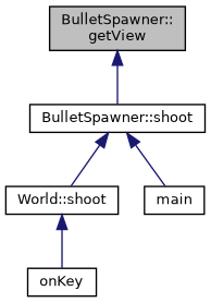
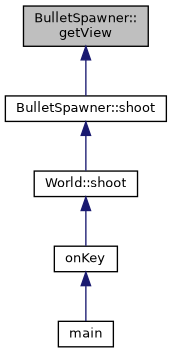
  digraph {
    rankdir=TB
    node [color=black fillcolor=white fontname=Helvetica fontsize=10 shape=record style=filled]
    edge [color=midnightblue dir=back fontname=Helvetica fontsize=10 labelfontname=Helvetica labelfontsize=10 style=solid]
    n1 [fillcolor=grey75 fontcolor=black height=0.2 label="BulletSpawner::\lgetView" width=0.4]
    n2 [height=0.2 label="BulletSpawner::shoot" width=0.4]
    n3 [height=0.2 label="World::shoot" width=0.4]
    n4 [height=0.2 label=onKey width=0.4]
    n5 [height=0.2 label=main width=0.4]
    n1 -> n2
    n2 -> n3
    n3 -> n4
-   n2 -> n5
+   n4 -> n5
  }
